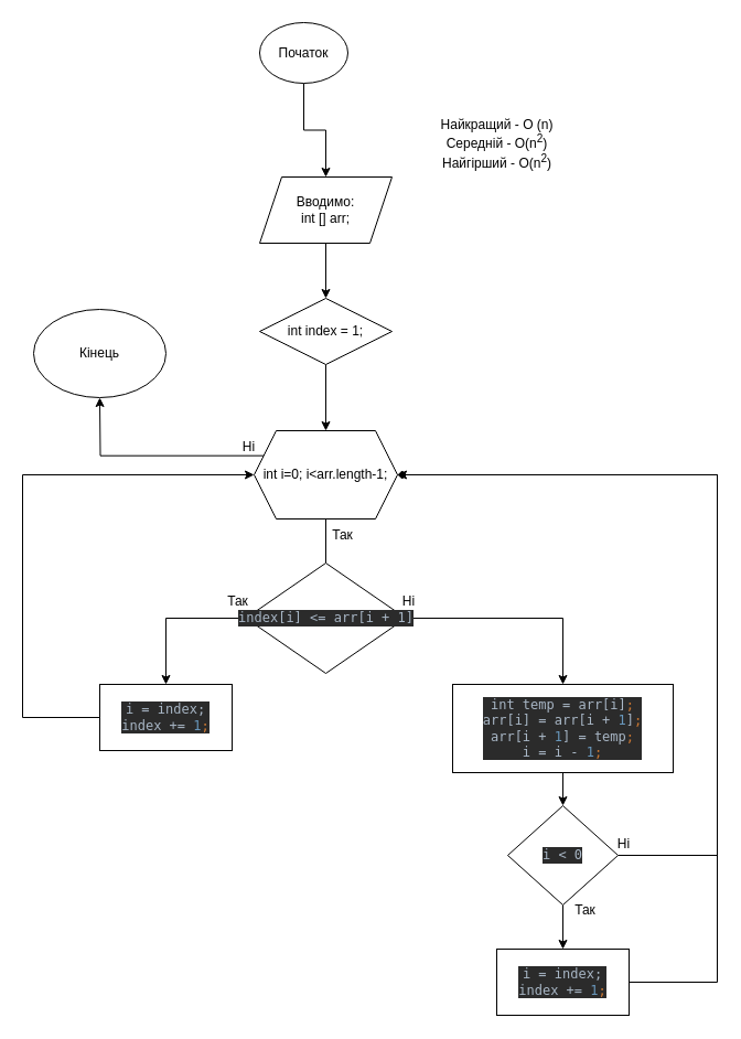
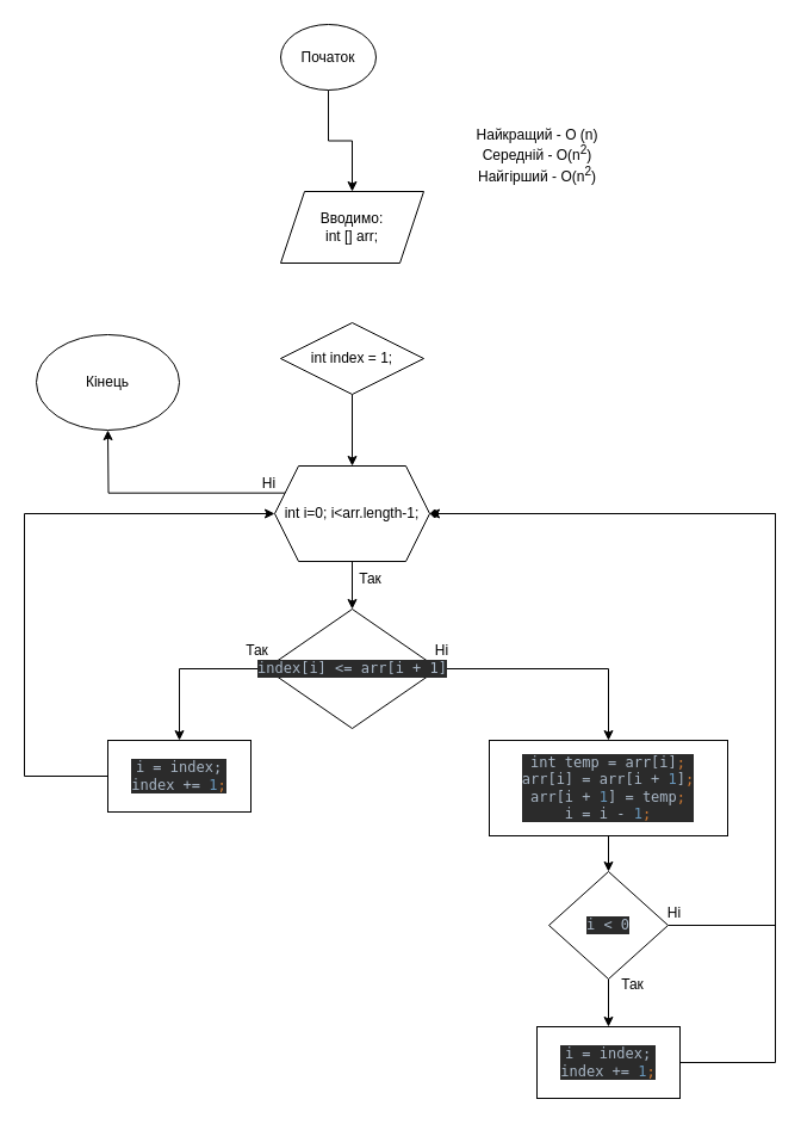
  <mxCell id="0" />
  <mxCell id="1" parent="0" />
  <mxCell id="2" style="edgeStyle=orthogonalEdgeStyle;rounded=0;orthogonalLoop=1;jettySize=auto;html=1;entryX=0.5;entryY=0;entryDx=0;entryDy=0;" edge="1" parent="1" source="3" target="5"><mxGeometry relative="1" as="geometry" /></mxCell>
  <mxCell id="3" value="Початок" style="ellipse;whiteSpace=wrap;html=1;" vertex="1" parent="1"><mxGeometry x="235" y="20" width="80" height="55" as="geometry" /></mxCell>
- <mxCell id="4" style="edgeStyle=orthogonalEdgeStyle;rounded=0;orthogonalLoop=1;jettySize=auto;html=1;entryX=0.5;entryY=0;entryDx=0;entryDy=0;" edge="1" parent="1" source="5" target="7"><mxGeometry relative="1" as="geometry" /></mxCell>
  <mxCell id="5" value="Вводимо:&lt;br&gt;int [] arr;" style="shape=parallelogram;perimeter=parallelogramPerimeter;whiteSpace=wrap;html=1;fixedSize=1;" vertex="1" parent="1"><mxGeometry x="235" y="160" width="120" height="60" as="geometry" /></mxCell>
  <mxCell id="6" style="edgeStyle=orthogonalEdgeStyle;rounded=0;orthogonalLoop=1;jettySize=auto;html=1;entryX=0.5;entryY=0;entryDx=0;entryDy=0;" edge="1" parent="1" source="7" target="10"><mxGeometry relative="1" as="geometry" /></mxCell>
  <mxCell id="7" value="int index = 1;" style="rhombus;whiteSpace=wrap;html=1;" vertex="1" parent="1"><mxGeometry x="235" y="270" width="120" height="60" as="geometry" /></mxCell>
- <mxCell id="8" style="edgeStyle=orthogonalEdgeStyle;rounded=0;orthogonalLoop=1;jettySize=auto;html=1;entryX=0.5;entryY=0;entryDx=0;entryDy=0;endArrow=none;" edge="1" parent="1" source="10" target="13"><mxGeometry relative="1" as="geometry" /></mxCell>
+ <mxCell id="8" style="edgeStyle=orthogonalEdgeStyle;rounded=0;orthogonalLoop=1;jettySize=auto;html=1;entryX=0.5;entryY=0;entryDx=0;entryDy=0;" edge="1" parent="1" source="10" target="13"><mxGeometry relative="1" as="geometry" /></mxCell>
  <mxCell id="9" style="edgeStyle=orthogonalEdgeStyle;rounded=0;orthogonalLoop=1;jettySize=auto;html=1;exitX=0;exitY=0.25;exitDx=0;exitDy=0;" edge="1" parent="1" source="10"><mxGeometry relative="1" as="geometry"><mxPoint x="90" y="360" as="targetPoint" /></mxGeometry></mxCell>
  <mxCell id="10" value="int i=0; i&amp;lt;arr.length-1;" style="shape=hexagon;perimeter=hexagonPerimeter2;whiteSpace=wrap;html=1;fixedSize=1;" vertex="1" parent="1"><mxGeometry x="230" y="390" width="130" height="80" as="geometry" /></mxCell>
  <mxCell id="11" style="edgeStyle=orthogonalEdgeStyle;rounded=0;orthogonalLoop=1;jettySize=auto;html=1;entryX=0.5;entryY=0;entryDx=0;entryDy=0;" edge="1" parent="1" source="13" target="15"><mxGeometry relative="1" as="geometry" /></mxCell>
  <mxCell id="12" style="edgeStyle=orthogonalEdgeStyle;rounded=0;orthogonalLoop=1;jettySize=auto;html=1;entryX=0.5;entryY=0;entryDx=0;entryDy=0;" edge="1" parent="1" source="13" target="17"><mxGeometry relative="1" as="geometry" /></mxCell>
  <mxCell id="13" value="&lt;div style=&quot;background-color:#2b2b2b;color:#a9b7c6;font-family:'JetBrains Mono',monospace;font-size:9,8pt;&quot;&gt;&lt;pre&gt;index[i] &amp;lt;= arr[i + 1]&lt;/pre&gt;&lt;/div&gt;" style="rhombus;whiteSpace=wrap;html=1;" vertex="1" parent="1"><mxGeometry x="222.5" y="510" width="145" height="100" as="geometry" /></mxCell>
  <mxCell id="14" style="edgeStyle=orthogonalEdgeStyle;rounded=0;orthogonalLoop=1;jettySize=auto;html=1;entryX=0;entryY=0.5;entryDx=0;entryDy=0;" edge="1" parent="1" source="15" target="10"><mxGeometry relative="1" as="geometry"><Array as="points"><mxPoint x="20" y="650" /><mxPoint x="20" y="430" /></Array></mxGeometry></mxCell>
  <mxCell id="15" value="&lt;div style=&quot;background-color:#2b2b2b;color:#a9b7c6;font-family:'JetBrains Mono',monospace;font-size:9,8pt;&quot;&gt;&lt;pre&gt;i = index;&lt;br&gt;index += &lt;span style=&quot;color:#6897bb;&quot;&gt;1&lt;/span&gt;&lt;span style=&quot;color:#cc7832;&quot;&gt;;&lt;/span&gt;&lt;/pre&gt;&lt;/div&gt;" style="rounded=0;whiteSpace=wrap;html=1;" vertex="1" parent="1"><mxGeometry x="90" y="620" width="120" height="60" as="geometry" /></mxCell>
  <mxCell id="16" style="edgeStyle=orthogonalEdgeStyle;rounded=0;orthogonalLoop=1;jettySize=auto;html=1;entryX=0.5;entryY=0;entryDx=0;entryDy=0;" edge="1" parent="1" source="17" target="20"><mxGeometry relative="1" as="geometry" /></mxCell>
  <mxCell id="17" value="&lt;div style=&quot;background-color:#2b2b2b;color:#a9b7c6;font-family:'JetBrains Mono',monospace;font-size:9,8pt;&quot;&gt;&lt;pre&gt;int temp = arr[i]&lt;span style=&quot;color:#cc7832;&quot;&gt;;&lt;br&gt;&lt;/span&gt;arr[i] = arr[i + &lt;span style=&quot;color:#6897bb;&quot;&gt;1&lt;/span&gt;]&lt;span style=&quot;color:#cc7832;&quot;&gt;;&lt;br&gt;&lt;/span&gt;arr[i + &lt;span style=&quot;color:#6897bb;&quot;&gt;1&lt;/span&gt;] = temp&lt;span style=&quot;color:#cc7832;&quot;&gt;;&lt;br&gt;&lt;/span&gt;i = i - &lt;span style=&quot;color:#6897bb;&quot;&gt;1&lt;/span&gt;&lt;span style=&quot;color:#cc7832;&quot;&gt;;&lt;/span&gt;&lt;/pre&gt;&lt;/div&gt;" style="rounded=0;whiteSpace=wrap;html=1;" vertex="1" parent="1"><mxGeometry x="410" y="620" width="200" height="80" as="geometry" /></mxCell>
  <mxCell id="18" style="edgeStyle=orthogonalEdgeStyle;rounded=0;orthogonalLoop=1;jettySize=auto;html=1;entryX=0.5;entryY=0;entryDx=0;entryDy=0;" edge="1" parent="1" source="20" target="22"><mxGeometry relative="1" as="geometry" /></mxCell>
  <mxCell id="19" style="edgeStyle=orthogonalEdgeStyle;rounded=0;orthogonalLoop=1;jettySize=auto;html=1;entryX=1;entryY=0.5;entryDx=0;entryDy=0;endArrow=diamond;" edge="1" parent="1" source="20" target="10"><mxGeometry relative="1" as="geometry"><Array as="points"><mxPoint x="650" y="775" /><mxPoint x="650" y="430" /></Array></mxGeometry></mxCell>
  <mxCell id="20" value="&lt;div style=&quot;background-color:#2b2b2b;color:#a9b7c6;font-family:'JetBrains Mono',monospace;font-size:9,8pt;&quot;&gt;&lt;pre&gt;i &amp;lt; 0&lt;/pre&gt;&lt;/div&gt;" style="rhombus;whiteSpace=wrap;html=1;" vertex="1" parent="1"><mxGeometry x="460" y="730" width="100" height="90" as="geometry" /></mxCell>
  <mxCell id="21" style="edgeStyle=orthogonalEdgeStyle;rounded=0;orthogonalLoop=1;jettySize=auto;html=1;entryX=1;entryY=0.5;entryDx=0;entryDy=0;" edge="1" parent="1" source="22" target="10"><mxGeometry relative="1" as="geometry"><Array as="points"><mxPoint x="650" y="890" /><mxPoint x="650" y="430" /></Array></mxGeometry></mxCell>
  <mxCell id="22" value="&lt;div style=&quot;background-color:#2b2b2b;color:#a9b7c6;font-family:'JetBrains Mono',monospace;font-size:9,8pt;&quot;&gt;&lt;pre&gt;i = index;&lt;br&gt;index += &lt;span style=&quot;color:#6897bb;&quot;&gt;1&lt;/span&gt;&lt;span style=&quot;color:#cc7832;&quot;&gt;;&lt;/span&gt;&lt;/pre&gt;&lt;/div&gt;" style="rounded=0;whiteSpace=wrap;html=1;" vertex="1" parent="1"><mxGeometry x="450" y="860" width="120" height="60" as="geometry" /></mxCell>
  <mxCell id="23" value="Так" style="text;html=1;align=center;verticalAlign=middle;resizable=0;points=[];autosize=1;strokeColor=none;fillColor=none;" vertex="1" parent="1"><mxGeometry x="510" y="810" width="40" height="30" as="geometry" /></mxCell>
  <mxCell id="24" value="Так" style="text;html=1;align=center;verticalAlign=middle;resizable=0;points=[];autosize=1;strokeColor=none;fillColor=none;" vertex="1" parent="1"><mxGeometry x="195" y="530" width="40" height="30" as="geometry" /></mxCell>
  <mxCell id="25" value="Ні" style="text;html=1;align=center;verticalAlign=middle;resizable=0;points=[];autosize=1;strokeColor=none;fillColor=none;" vertex="1" parent="1"><mxGeometry x="550" y="750" width="30" height="30" as="geometry" /></mxCell>
  <mxCell id="26" value="Ні" style="text;html=1;align=center;verticalAlign=middle;resizable=0;points=[];autosize=1;strokeColor=none;fillColor=none;" vertex="1" parent="1"><mxGeometry x="355" y="530" width="30" height="30" as="geometry" /></mxCell>
  <mxCell id="27" value="Так" style="text;html=1;align=center;verticalAlign=middle;resizable=0;points=[];autosize=1;strokeColor=none;fillColor=none;" vertex="1" parent="1"><mxGeometry x="290" y="470" width="40" height="30" as="geometry" /></mxCell>
  <mxCell id="28" value="Ні" style="text;html=1;align=center;verticalAlign=middle;resizable=0;points=[];autosize=1;strokeColor=none;fillColor=none;" vertex="1" parent="1"><mxGeometry x="210" y="390" width="30" height="30" as="geometry" /></mxCell>
  <mxCell id="29" value="Кінець" style="ellipse;whiteSpace=wrap;html=1;" vertex="1" parent="1"><mxGeometry x="30" y="280" width="120" height="80" as="geometry" /></mxCell>
  <mxCell id="30" value="Найкращий - O (n)&lt;br&gt;Середній - O(n&lt;sup&gt;2&lt;/sup&gt;)&lt;br&gt;Найгірший - O(n&lt;sup style=&quot;border-color: var(--border-color);&quot;&gt;2&lt;/sup&gt;)" style="text;html=1;align=center;verticalAlign=middle;resizable=0;points=[];autosize=1;strokeColor=none;fillColor=none;" vertex="1" parent="1"><mxGeometry x="385" y="100" width="130" height="60" as="geometry" /></mxCell>
